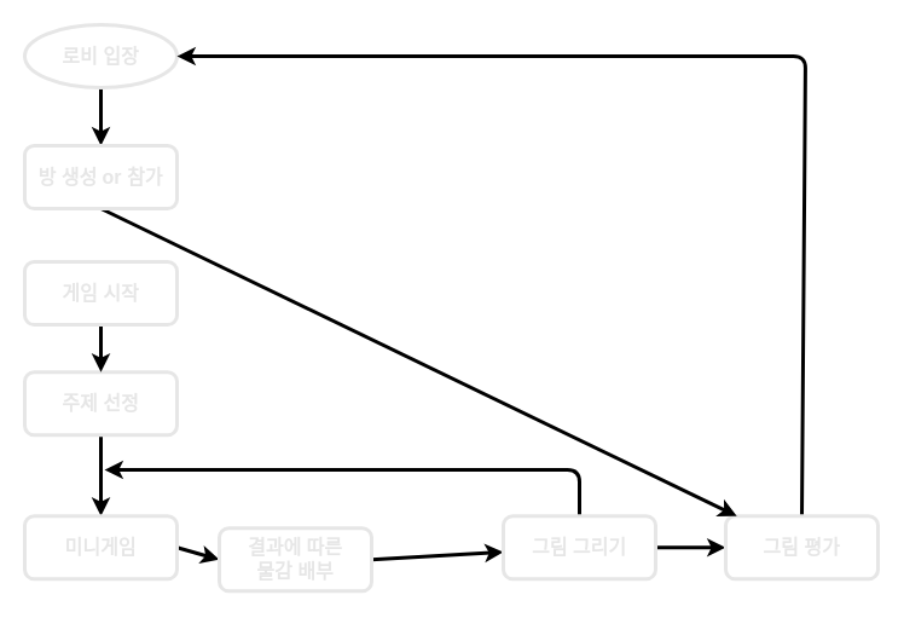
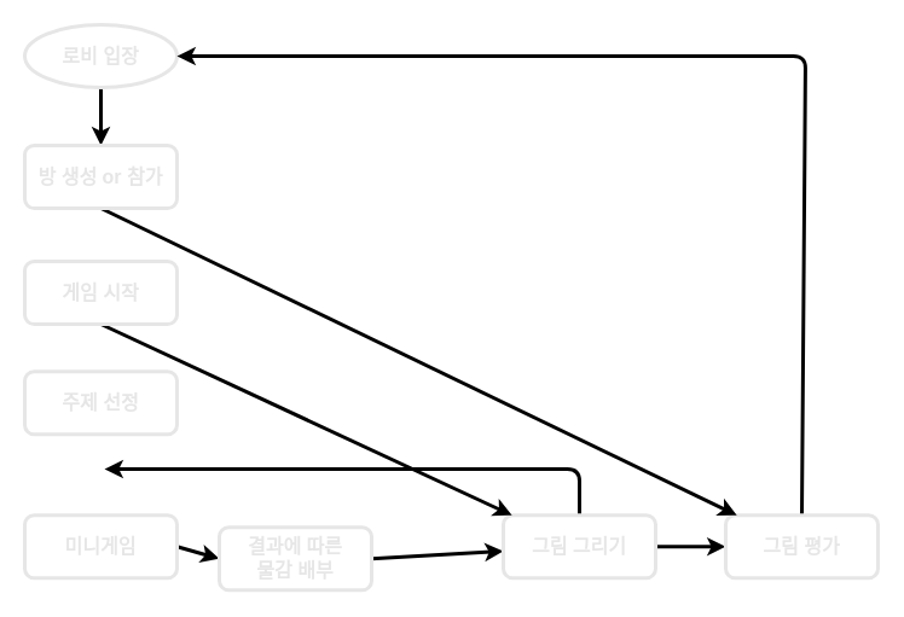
  <mxCell id="0" />
  <mxCell id="1" parent="0" />
  <mxCell id="2" style="edgeStyle=none;html=1;exitX=0.5;exitY=1;exitDx=0;exitDy=0;entryX=0.5;entryY=0;entryDx=0;entryDy=0;strokeWidth=3;" edge="1" parent="1" source="3" target="16"><mxGeometry relative="1" as="geometry" /></mxCell>
  <mxCell id="3" value="로비 입장" style="ellipse;whiteSpace=wrap;html=1;arcSize=50;fontColor=#E6E6E6;fillColor=none;strokeColor=#E6E6E6;strokeWidth=3;fontSize=16;fontStyle=1;" vertex="1" parent="1"><mxGeometry x="20" y="20" width="126" height="52" as="geometry" /></mxCell>
- <mxCell id="4" style="edgeStyle=none;html=1;exitX=0.5;exitY=1;exitDx=0;exitDy=0;entryX=0.5;entryY=0;entryDx=0;entryDy=0;strokeWidth=3;" edge="1" parent="1" source="5" target="7"><mxGeometry relative="1" as="geometry" /></mxCell>
  <mxCell id="5" value="주제 선정" style="rounded=1;whiteSpace=wrap;html=1;fontColor=#E6E6E6;fillColor=none;strokeColor=#E6E6E6;strokeWidth=3;fontSize=16;fontStyle=1" vertex="1" parent="1"><mxGeometry x="20" y="307.25" width="126" height="52" as="geometry" /></mxCell>
  <mxCell id="6" style="edgeStyle=none;html=1;exitX=1;exitY=0.5;exitDx=0;exitDy=0;entryX=0;entryY=0.5;entryDx=0;entryDy=0;strokeWidth=3;" edge="1" parent="1" source="7" target="9"><mxGeometry relative="1" as="geometry" /></mxCell>
  <mxCell id="7" value="미니게임" style="rounded=1;whiteSpace=wrap;html=1;fontColor=#E6E6E6;fillColor=none;strokeColor=#E6E6E6;strokeWidth=3;fontSize=16;fontStyle=1" vertex="1" parent="1"><mxGeometry x="20" y="426.25" width="126" height="52" as="geometry" /></mxCell>
  <mxCell id="8" style="edgeStyle=none;html=1;exitX=1;exitY=0.5;exitDx=0;exitDy=0;strokeWidth=3;" edge="1" parent="1" source="9" target="12"><mxGeometry relative="1" as="geometry" /></mxCell>
  <mxCell id="9" value="결과에 따른 &lt;br&gt;물감 배부" style="rounded=1;whiteSpace=wrap;html=1;fontColor=#E6E6E6;fillColor=none;strokeColor=#E6E6E6;strokeWidth=3;fontSize=16;fontStyle=1" vertex="1" parent="1"><mxGeometry x="181" y="436.25" width="126" height="52" as="geometry" /></mxCell>
  <mxCell id="10" style="edgeStyle=none;html=1;exitX=1;exitY=0.5;exitDx=0;exitDy=0;entryX=0;entryY=0.5;entryDx=0;entryDy=0;strokeWidth=3;" edge="1" parent="1" source="12" target="14"><mxGeometry relative="1" as="geometry" /></mxCell>
  <mxCell id="11" style="edgeStyle=none;html=1;exitX=0.5;exitY=0;exitDx=0;exitDy=0;strokeWidth=3;" edge="1" parent="1" source="12"><mxGeometry relative="1" as="geometry"><mxPoint x="86" y="388" as="targetPoint" /><Array as="points"><mxPoint x="479" y="388" /></Array></mxGeometry></mxCell>
  <mxCell id="12" value="그림 그리기" style="rounded=1;whiteSpace=wrap;html=1;fontColor=#E6E6E6;fillColor=none;strokeColor=#E6E6E6;strokeWidth=3;fontSize=16;fontStyle=1" vertex="1" parent="1"><mxGeometry x="416" y="426.25" width="126" height="52" as="geometry" /></mxCell>
  <mxCell id="13" style="edgeStyle=none;html=1;exitX=0.5;exitY=0;exitDx=0;exitDy=0;entryX=1;entryY=0.5;entryDx=0;entryDy=0;strokeWidth=3;" edge="1" parent="1" source="14" target="3"><mxGeometry relative="1" as="geometry"><Array as="points"><mxPoint x="666" y="46" /></Array></mxGeometry></mxCell>
  <mxCell id="14" value="그림 평가" style="rounded=1;whiteSpace=wrap;html=1;fontColor=#E6E6E6;fillColor=none;strokeColor=#E6E6E6;strokeWidth=3;fontSize=16;fontStyle=1" vertex="1" parent="1"><mxGeometry x="600" y="426.25" width="126" height="52" as="geometry" /></mxCell>
  <mxCell id="15" style="edgeStyle=none;html=1;exitX=0.5;exitY=1;exitDx=0;exitDy=0;strokeWidth=3;" edge="1" parent="1" source="16" target="14"><mxGeometry relative="1" as="geometry"><mxPoint x="83" y="210" as="targetPoint" /></mxGeometry></mxCell>
  <mxCell id="16" value="방 생성 or 참가" style="rounded=1;whiteSpace=wrap;html=1;fontColor=#E6E6E6;fillColor=none;strokeColor=#E6E6E6;strokeWidth=3;fontSize=16;fontStyle=1" vertex="1" parent="1"><mxGeometry x="20" y="120" width="126" height="52" as="geometry" /></mxCell>
- <mxCell id="17" style="edgeStyle=none;html=1;exitX=0.5;exitY=1;exitDx=0;exitDy=0;strokeWidth=3;" edge="1" parent="1" source="18" target="5"><mxGeometry relative="1" as="geometry" /></mxCell>
+ <mxCell id="17" style="edgeStyle=none;html=1;exitX=0.5;exitY=1;exitDx=0;exitDy=0;strokeWidth=3;" edge="1" parent="1" source="18" target="12"><mxGeometry relative="1" as="geometry" /></mxCell>
  <mxCell id="18" value="게임 시작" style="rounded=1;whiteSpace=wrap;html=1;fontColor=#E6E6E6;fillColor=none;strokeColor=#E6E6E6;strokeWidth=3;fontSize=16;fontStyle=1" vertex="1" parent="1"><mxGeometry x="20" y="216" width="126" height="52" as="geometry" /></mxCell>
